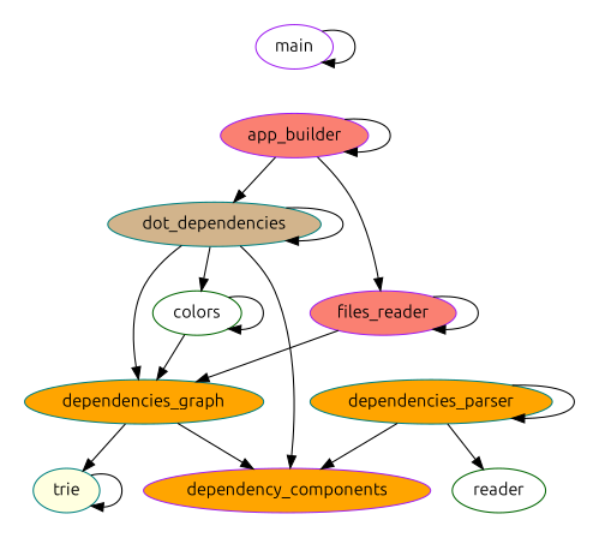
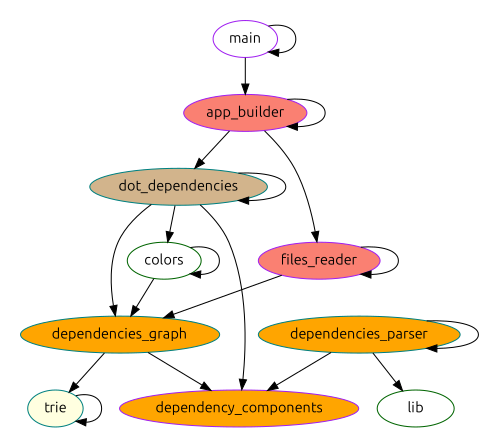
  digraph {
    fontname=Ubuntu
    node [color=purple fillcolor=white fontname=Ubuntu style=filled]
    edge [fontname=Ubuntu]
    n1 [fillcolor=salmon label=app_builder]
    n2 [color=darkgreen label=colors]
    n3 [color=teal fillcolor=orange label=dependencies_graph]
    n4 [color=teal fillcolor=orange label=dependencies_parser]
    n5 [fillcolor=orange label=dependency_components]
    n6 [color=teal fillcolor=tan label=dot_dependencies]
    n7 [fillcolor=salmon label=files_reader]
-   n8 [color=darkgreen label=reader]
+   n8 [color=darkgreen label=lib]
    n9 [label=main]
    n10 [color=teal fillcolor=lightyellow label=trie]
    subgraph cluster_1 {
      color="#ffffff"
      style=filled
      n1
      n2
      n3
      n4
      n5
      n6
      n7
      n8
      n9
      n10
    }
    n1 -> n1
    n1 -> n6
    n1 -> n7
    n2 -> n2
    n2 -> n3
    n3 -> n5
    n3 -> n10
    n4 -> n4
    n4 -> n5
    n4 -> n8
    n6 -> n2
    n6 -> n3
    n6 -> n5
    n6 -> n6
    n7 -> n3
    n7 -> n7
+   n9 -> n1
    n9 -> n9
    n10 -> n10
  }
